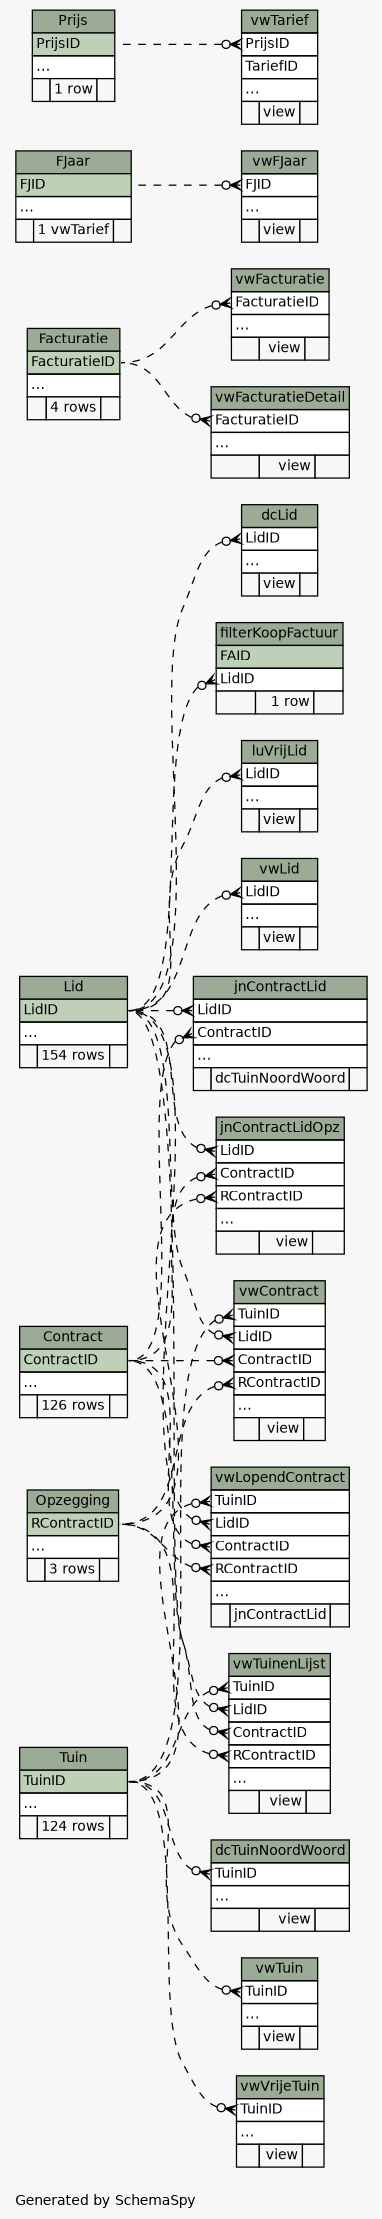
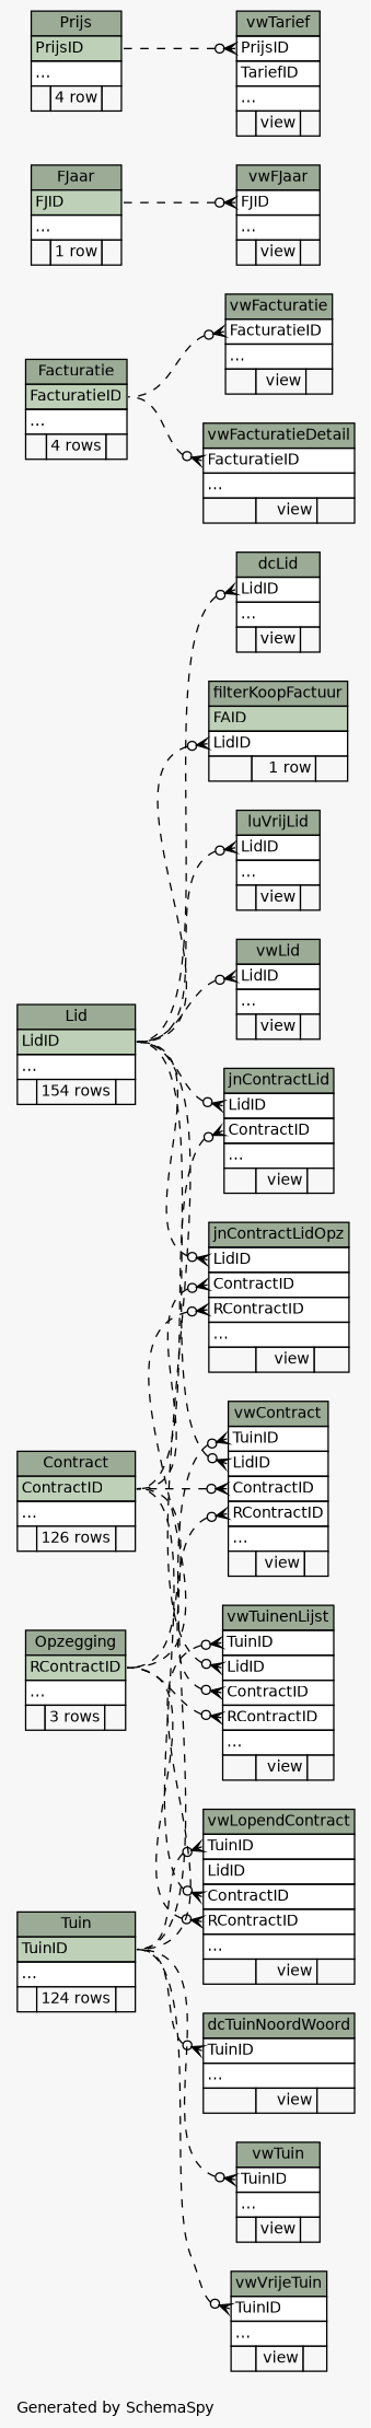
  digraph {
    bgcolor="#f7f7f7"
    fontname=Helvetica
    fontsize=11
    label="\nGenerated by SchemaSpy"
    labeljust=l
    nodesep=0.18
    rankdir=RL
    ranksep=0.46
    node [fontname=Helvetica fontsize=11 shape=plaintext]
    edge [arrowhead=none arrowsize=0.8 arrowtail=crowodot dir=back headport="LidID:e" style=dashed tailport="LidID:w"]
    n1 [label=<     <TABLE BORDER="0" CELLBORDER="1" CELLSPACING="0" BGCOLOR="#ffffff">       <TR><TD COLSPAN="3" BGCOLOR="#9bab96" ALIGN="CENTER">Contract</TD></TR>       <TR><TD PORT="ContractID" COLSPAN="3" BGCOLOR="#bed1b8" ALIGN="LEFT">ContractID</TD></TR>       <TR><TD PORT="elipses" COLSPAN="3" ALIGN="LEFT">...</TD></TR>       <TR><TD ALIGN="LEFT" BGCOLOR="#f7f7f7">  </TD><TD ALIGN="RIGHT" BGCOLOR="#f7f7f7">126 rows</TD><TD ALIGN="RIGHT" BGCOLOR="#f7f7f7">  </TD></TR>     </TABLE>>]
    n2 [label=<     <TABLE BORDER="0" CELLBORDER="1" CELLSPACING="0" BGCOLOR="#ffffff">       <TR><TD COLSPAN="3" BGCOLOR="#9bab96" ALIGN="CENTER">dcLid</TD></TR>       <TR><TD PORT="LidID" COLSPAN="3" ALIGN="LEFT">LidID</TD></TR>       <TR><TD PORT="elipses" COLSPAN="3" ALIGN="LEFT">...</TD></TR>       <TR><TD ALIGN="LEFT" BGCOLOR="#f7f7f7">  </TD><TD ALIGN="RIGHT" BGCOLOR="#f7f7f7">view</TD><TD ALIGN="RIGHT" BGCOLOR="#f7f7f7">  </TD></TR>     </TABLE>>]
    n3 [label=<     <TABLE BORDER="0" CELLBORDER="1" CELLSPACING="0" BGCOLOR="#ffffff">       <TR><TD COLSPAN="3" BGCOLOR="#9bab96" ALIGN="CENTER">Lid</TD></TR>       <TR><TD PORT="LidID" COLSPAN="3" BGCOLOR="#bed1b8" ALIGN="LEFT">LidID</TD></TR>       <TR><TD PORT="elipses" COLSPAN="3" ALIGN="LEFT">...</TD></TR>       <TR><TD ALIGN="LEFT" BGCOLOR="#f7f7f7">  </TD><TD ALIGN="RIGHT" BGCOLOR="#f7f7f7">154 rows</TD><TD ALIGN="RIGHT" BGCOLOR="#f7f7f7">  </TD></TR>     </TABLE>>]
    n4 [label=<     <TABLE BORDER="0" CELLBORDER="1" CELLSPACING="0" BGCOLOR="#ffffff">       <TR><TD COLSPAN="3" BGCOLOR="#9bab96" ALIGN="CENTER">dcTuinNoordWoord</TD></TR>       <TR><TD PORT="TuinID" COLSPAN="3" ALIGN="LEFT">TuinID</TD></TR>       <TR><TD PORT="elipses" COLSPAN="3" ALIGN="LEFT">...</TD></TR>       <TR><TD ALIGN="LEFT" BGCOLOR="#f7f7f7">  </TD><TD ALIGN="RIGHT" BGCOLOR="#f7f7f7">view</TD><TD ALIGN="RIGHT" BGCOLOR="#f7f7f7">  </TD></TR>     </TABLE>>]
    n5 [label=<     <TABLE BORDER="0" CELLBORDER="1" CELLSPACING="0" BGCOLOR="#ffffff">       <TR><TD COLSPAN="3" BGCOLOR="#9bab96" ALIGN="CENTER">Tuin</TD></TR>       <TR><TD PORT="TuinID" COLSPAN="3" BGCOLOR="#bed1b8" ALIGN="LEFT">TuinID</TD></TR>       <TR><TD PORT="elipses" COLSPAN="3" ALIGN="LEFT">...</TD></TR>       <TR><TD ALIGN="LEFT" BGCOLOR="#f7f7f7">  </TD><TD ALIGN="RIGHT" BGCOLOR="#f7f7f7">124 rows</TD><TD ALIGN="RIGHT" BGCOLOR="#f7f7f7">  </TD></TR>     </TABLE>>]
    n6 [label=<     <TABLE BORDER="0" CELLBORDER="1" CELLSPACING="0" BGCOLOR="#ffffff">       <TR><TD COLSPAN="3" BGCOLOR="#9bab96" ALIGN="CENTER">Facturatie</TD></TR>       <TR><TD PORT="FacturatieID" COLSPAN="3" BGCOLOR="#bed1b8" ALIGN="LEFT">FacturatieID</TD></TR>       <TR><TD PORT="elipses" COLSPAN="3" ALIGN="LEFT">...</TD></TR>       <TR><TD ALIGN="LEFT" BGCOLOR="#f7f7f7">  </TD><TD ALIGN="RIGHT" BGCOLOR="#f7f7f7">4 rows</TD><TD ALIGN="RIGHT" BGCOLOR="#f7f7f7">  </TD></TR>     </TABLE>>]
    n7 [label=<     <TABLE BORDER="0" CELLBORDER="1" CELLSPACING="0" BGCOLOR="#ffffff">       <TR><TD COLSPAN="3" BGCOLOR="#9bab96" ALIGN="CENTER">filterKoopFactuur</TD></TR>       <TR><TD PORT="FAID" COLSPAN="3" BGCOLOR="#bed1b8" ALIGN="LEFT">FAID</TD></TR>       <TR><TD PORT="LidID" COLSPAN="3" ALIGN="LEFT">LidID</TD></TR>       <TR><TD ALIGN="LEFT" BGCOLOR="#f7f7f7">  </TD><TD ALIGN="RIGHT" BGCOLOR="#f7f7f7">1 row</TD><TD ALIGN="RIGHT" BGCOLOR="#f7f7f7">  </TD></TR>     </TABLE>>]
-   n8 [label=<     <TABLE BORDER="0" CELLBORDER="1" CELLSPACING="0" BGCOLOR="#ffffff">       <TR><TD COLSPAN="3" BGCOLOR="#9bab96" ALIGN="CENTER">FJaar</TD></TR>       <TR><TD PORT="FJID" COLSPAN="3" BGCOLOR="#bed1b8" ALIGN="LEFT">FJID</TD></TR>       <TR><TD PORT="elipses" COLSPAN="3" ALIGN="LEFT">...</TD></TR>       <TR><TD ALIGN="LEFT" BGCOLOR="#f7f7f7">  </TD><TD ALIGN="RIGHT" BGCOLOR="#f7f7f7">1 vwTarief</TD><TD ALIGN="RIGHT" BGCOLOR="#f7f7f7">  </TD></TR>     </TABLE>>]
-   n9 [label=<     <TABLE BORDER="0" CELLBORDER="1" CELLSPACING="0" BGCOLOR="#ffffff">       <TR><TD COLSPAN="3" BGCOLOR="#9bab96" ALIGN="CENTER">jnContractLid</TD></TR>       <TR><TD PORT="LidID" COLSPAN="3" ALIGN="LEFT">LidID</TD></TR>       <TR><TD PORT="ContractID" COLSPAN="3" ALIGN="LEFT">ContractID</TD></TR>       <TR><TD PORT="elipses" COLSPAN="3" ALIGN="LEFT">...</TD></TR>       <TR><TD ALIGN="LEFT" BGCOLOR="#f7f7f7">  </TD><TD ALIGN="RIGHT" BGCOLOR="#f7f7f7">dcTuinNoordWoord</TD><TD ALIGN="RIGHT" BGCOLOR="#f7f7f7">  </TD></TR>     </TABLE>>]
+   n8 [label=<     <TABLE BORDER="0" CELLBORDER="1" CELLSPACING="0" BGCOLOR="#ffffff">       <TR><TD COLSPAN="3" BGCOLOR="#9bab96" ALIGN="CENTER">FJaar</TD></TR>       <TR><TD PORT="FJID" COLSPAN="3" BGCOLOR="#bed1b8" ALIGN="LEFT">FJID</TD></TR>       <TR><TD PORT="elipses" COLSPAN="3" ALIGN="LEFT">...</TD></TR>       <TR><TD ALIGN="LEFT" BGCOLOR="#f7f7f7">  </TD><TD ALIGN="RIGHT" BGCOLOR="#f7f7f7">1 row</TD><TD ALIGN="RIGHT" BGCOLOR="#f7f7f7">  </TD></TR>     </TABLE>>]
+   n9 [label=<     <TABLE BORDER="0" CELLBORDER="1" CELLSPACING="0" BGCOLOR="#ffffff">       <TR><TD COLSPAN="3" BGCOLOR="#9bab96" ALIGN="CENTER">jnContractLid</TD></TR>       <TR><TD PORT="LidID" COLSPAN="3" ALIGN="LEFT">LidID</TD></TR>       <TR><TD PORT="ContractID" COLSPAN="3" ALIGN="LEFT">ContractID</TD></TR>       <TR><TD PORT="elipses" COLSPAN="3" ALIGN="LEFT">...</TD></TR>       <TR><TD ALIGN="LEFT" BGCOLOR="#f7f7f7">  </TD><TD ALIGN="RIGHT" BGCOLOR="#f7f7f7">view</TD><TD ALIGN="RIGHT" BGCOLOR="#f7f7f7">  </TD></TR>     </TABLE>>]
    n10 [label=<     <TABLE BORDER="0" CELLBORDER="1" CELLSPACING="0" BGCOLOR="#ffffff">       <TR><TD COLSPAN="3" BGCOLOR="#9bab96" ALIGN="CENTER">jnContractLidOpz</TD></TR>       <TR><TD PORT="LidID" COLSPAN="3" ALIGN="LEFT">LidID</TD></TR>       <TR><TD PORT="ContractID" COLSPAN="3" ALIGN="LEFT">ContractID</TD></TR>       <TR><TD PORT="RContractID" COLSPAN="3" ALIGN="LEFT">RContractID</TD></TR>       <TR><TD PORT="elipses" COLSPAN="3" ALIGN="LEFT">...</TD></TR>       <TR><TD ALIGN="LEFT" BGCOLOR="#f7f7f7">  </TD><TD ALIGN="RIGHT" BGCOLOR="#f7f7f7">view</TD><TD ALIGN="RIGHT" BGCOLOR="#f7f7f7">  </TD></TR>     </TABLE>>]
    n11 [label=<     <TABLE BORDER="0" CELLBORDER="1" CELLSPACING="0" BGCOLOR="#ffffff">       <TR><TD COLSPAN="3" BGCOLOR="#9bab96" ALIGN="CENTER">Opzegging</TD></TR>       <TR><TD PORT="RContractID" COLSPAN="3" BGCOLOR="#bed1b8" ALIGN="LEFT">RContractID</TD></TR>       <TR><TD PORT="elipses" COLSPAN="3" ALIGN="LEFT">...</TD></TR>       <TR><TD ALIGN="LEFT" BGCOLOR="#f7f7f7">  </TD><TD ALIGN="RIGHT" BGCOLOR="#f7f7f7">3 rows</TD><TD ALIGN="RIGHT" BGCOLOR="#f7f7f7">  </TD></TR>     </TABLE>>]
    n12 [label=<     <TABLE BORDER="0" CELLBORDER="1" CELLSPACING="0" BGCOLOR="#ffffff">       <TR><TD COLSPAN="3" BGCOLOR="#9bab96" ALIGN="CENTER">luVrijLid</TD></TR>       <TR><TD PORT="LidID" COLSPAN="3" ALIGN="LEFT">LidID</TD></TR>       <TR><TD PORT="elipses" COLSPAN="3" ALIGN="LEFT">...</TD></TR>       <TR><TD ALIGN="LEFT" BGCOLOR="#f7f7f7">  </TD><TD ALIGN="RIGHT" BGCOLOR="#f7f7f7">view</TD><TD ALIGN="RIGHT" BGCOLOR="#f7f7f7">  </TD></TR>     </TABLE>>]
-   n13 [label=<     <TABLE BORDER="0" CELLBORDER="1" CELLSPACING="0" BGCOLOR="#ffffff">       <TR><TD COLSPAN="3" BGCOLOR="#9bab96" ALIGN="CENTER">Prijs</TD></TR>       <TR><TD PORT="PrijsID" COLSPAN="3" BGCOLOR="#bed1b8" ALIGN="LEFT">PrijsID</TD></TR>       <TR><TD PORT="elipses" COLSPAN="3" ALIGN="LEFT">...</TD></TR>       <TR><TD ALIGN="LEFT" BGCOLOR="#f7f7f7">  </TD><TD ALIGN="RIGHT" BGCOLOR="#f7f7f7">1 row</TD><TD ALIGN="RIGHT" BGCOLOR="#f7f7f7">  </TD></TR>     </TABLE>>]
+   n13 [label=<     <TABLE BORDER="0" CELLBORDER="1" CELLSPACING="0" BGCOLOR="#ffffff">       <TR><TD COLSPAN="3" BGCOLOR="#9bab96" ALIGN="CENTER">Prijs</TD></TR>       <TR><TD PORT="PrijsID" COLSPAN="3" BGCOLOR="#bed1b8" ALIGN="LEFT">PrijsID</TD></TR>       <TR><TD PORT="elipses" COLSPAN="3" ALIGN="LEFT">...</TD></TR>       <TR><TD ALIGN="LEFT" BGCOLOR="#f7f7f7">  </TD><TD ALIGN="RIGHT" BGCOLOR="#f7f7f7">4 row</TD><TD ALIGN="RIGHT" BGCOLOR="#f7f7f7">  </TD></TR>     </TABLE>>]
    n14 [label=<     <TABLE BORDER="0" CELLBORDER="1" CELLSPACING="0" BGCOLOR="#ffffff">       <TR><TD COLSPAN="3" BGCOLOR="#9bab96" ALIGN="CENTER">vwContract</TD></TR>       <TR><TD PORT="TuinID" COLSPAN="3" ALIGN="LEFT">TuinID</TD></TR>       <TR><TD PORT="LidID" COLSPAN="3" ALIGN="LEFT">LidID</TD></TR>       <TR><TD PORT="ContractID" COLSPAN="3" ALIGN="LEFT">ContractID</TD></TR>       <TR><TD PORT="RContractID" COLSPAN="3" ALIGN="LEFT">RContractID</TD></TR>       <TR><TD PORT="elipses" COLSPAN="3" ALIGN="LEFT">...</TD></TR>       <TR><TD ALIGN="LEFT" BGCOLOR="#f7f7f7">  </TD><TD ALIGN="RIGHT" BGCOLOR="#f7f7f7">view</TD><TD ALIGN="RIGHT" BGCOLOR="#f7f7f7">  </TD></TR>     </TABLE>>]
    n15 [label=<     <TABLE BORDER="0" CELLBORDER="1" CELLSPACING="0" BGCOLOR="#ffffff">       <TR><TD COLSPAN="3" BGCOLOR="#9bab96" ALIGN="CENTER">vwFacturatie</TD></TR>       <TR><TD PORT="FacturatieID" COLSPAN="3" ALIGN="LEFT">FacturatieID</TD></TR>       <TR><TD PORT="elipses" COLSPAN="3" ALIGN="LEFT">...</TD></TR>       <TR><TD ALIGN="LEFT" BGCOLOR="#f7f7f7">  </TD><TD ALIGN="RIGHT" BGCOLOR="#f7f7f7">view</TD><TD ALIGN="RIGHT" BGCOLOR="#f7f7f7">  </TD></TR>     </TABLE>>]
    n16 [label=<     <TABLE BORDER="0" CELLBORDER="1" CELLSPACING="0" BGCOLOR="#ffffff">       <TR><TD COLSPAN="3" BGCOLOR="#9bab96" ALIGN="CENTER">vwFacturatieDetail</TD></TR>       <TR><TD PORT="FacturatieID" COLSPAN="3" ALIGN="LEFT">FacturatieID</TD></TR>       <TR><TD PORT="elipses" COLSPAN="3" ALIGN="LEFT">...</TD></TR>       <TR><TD ALIGN="LEFT" BGCOLOR="#f7f7f7">  </TD><TD ALIGN="RIGHT" BGCOLOR="#f7f7f7">view</TD><TD ALIGN="RIGHT" BGCOLOR="#f7f7f7">  </TD></TR>     </TABLE>>]
    n17 [label=<     <TABLE BORDER="0" CELLBORDER="1" CELLSPACING="0" BGCOLOR="#ffffff">       <TR><TD COLSPAN="3" BGCOLOR="#9bab96" ALIGN="CENTER">vwFJaar</TD></TR>       <TR><TD PORT="FJID" COLSPAN="3" ALIGN="LEFT">FJID</TD></TR>       <TR><TD PORT="elipses" COLSPAN="3" ALIGN="LEFT">...</TD></TR>       <TR><TD ALIGN="LEFT" BGCOLOR="#f7f7f7">  </TD><TD ALIGN="RIGHT" BGCOLOR="#f7f7f7">view</TD><TD ALIGN="RIGHT" BGCOLOR="#f7f7f7">  </TD></TR>     </TABLE>>]
    n18 [label=<     <TABLE BORDER="0" CELLBORDER="1" CELLSPACING="0" BGCOLOR="#ffffff">       <TR><TD COLSPAN="3" BGCOLOR="#9bab96" ALIGN="CENTER">vwLid</TD></TR>       <TR><TD PORT="LidID" COLSPAN="3" ALIGN="LEFT">LidID</TD></TR>       <TR><TD PORT="elipses" COLSPAN="3" ALIGN="LEFT">...</TD></TR>       <TR><TD ALIGN="LEFT" BGCOLOR="#f7f7f7">  </TD><TD ALIGN="RIGHT" BGCOLOR="#f7f7f7">view</TD><TD ALIGN="RIGHT" BGCOLOR="#f7f7f7">  </TD></TR>     </TABLE>>]
-   n19 [label=<     <TABLE BORDER="0" CELLBORDER="1" CELLSPACING="0" BGCOLOR="#ffffff">       <TR><TD COLSPAN="3" BGCOLOR="#9bab96" ALIGN="CENTER">vwLopendContract</TD></TR>       <TR><TD PORT="TuinID" COLSPAN="3" ALIGN="LEFT">TuinID</TD></TR>       <TR><TD PORT="LidID" COLSPAN="3" ALIGN="LEFT">LidID</TD></TR>       <TR><TD PORT="ContractID" COLSPAN="3" ALIGN="LEFT">ContractID</TD></TR>       <TR><TD PORT="RContractID" COLSPAN="3" ALIGN="LEFT">RContractID</TD></TR>       <TR><TD PORT="elipses" COLSPAN="3" ALIGN="LEFT">...</TD></TR>       <TR><TD ALIGN="LEFT" BGCOLOR="#f7f7f7">  </TD><TD ALIGN="RIGHT" BGCOLOR="#f7f7f7">jnContractLid</TD><TD ALIGN="RIGHT" BGCOLOR="#f7f7f7">  </TD></TR>     </TABLE>>]
+   n19 [label=<     <TABLE BORDER="0" CELLBORDER="1" CELLSPACING="0" BGCOLOR="#ffffff">       <TR><TD COLSPAN="3" BGCOLOR="#9bab96" ALIGN="CENTER">vwLopendContract</TD></TR>       <TR><TD PORT="TuinID" COLSPAN="3" ALIGN="LEFT">TuinID</TD></TR>       <TR><TD PORT="LidID" COLSPAN="3" ALIGN="LEFT">LidID</TD></TR>       <TR><TD PORT="ContractID" COLSPAN="3" ALIGN="LEFT">ContractID</TD></TR>       <TR><TD PORT="RContractID" COLSPAN="3" ALIGN="LEFT">RContractID</TD></TR>       <TR><TD PORT="elipses" COLSPAN="3" ALIGN="LEFT">...</TD></TR>       <TR><TD ALIGN="LEFT" BGCOLOR="#f7f7f7">  </TD><TD ALIGN="RIGHT" BGCOLOR="#f7f7f7">view</TD><TD ALIGN="RIGHT" BGCOLOR="#f7f7f7">  </TD></TR>     </TABLE>>]
    n20 [label=<     <TABLE BORDER="0" CELLBORDER="1" CELLSPACING="0" BGCOLOR="#ffffff">       <TR><TD COLSPAN="3" BGCOLOR="#9bab96" ALIGN="CENTER">vwTarief</TD></TR>       <TR><TD PORT="PrijsID" COLSPAN="3" ALIGN="LEFT">PrijsID</TD></TR>       <TR><TD PORT="TariefID" COLSPAN="3" ALIGN="LEFT">TariefID</TD></TR>       <TR><TD PORT="elipses" COLSPAN="3" ALIGN="LEFT">...</TD></TR>       <TR><TD ALIGN="LEFT" BGCOLOR="#f7f7f7">  </TD><TD ALIGN="RIGHT" BGCOLOR="#f7f7f7">view</TD><TD ALIGN="RIGHT" BGCOLOR="#f7f7f7">  </TD></TR>     </TABLE>>]
    n21 [label=<     <TABLE BORDER="0" CELLBORDER="1" CELLSPACING="0" BGCOLOR="#ffffff">       <TR><TD COLSPAN="3" BGCOLOR="#9bab96" ALIGN="CENTER">vwTuin</TD></TR>       <TR><TD PORT="TuinID" COLSPAN="3" ALIGN="LEFT">TuinID</TD></TR>       <TR><TD PORT="elipses" COLSPAN="3" ALIGN="LEFT">...</TD></TR>       <TR><TD ALIGN="LEFT" BGCOLOR="#f7f7f7">  </TD><TD ALIGN="RIGHT" BGCOLOR="#f7f7f7">view</TD><TD ALIGN="RIGHT" BGCOLOR="#f7f7f7">  </TD></TR>     </TABLE>>]
    n22 [label=<     <TABLE BORDER="0" CELLBORDER="1" CELLSPACING="0" BGCOLOR="#ffffff">       <TR><TD COLSPAN="3" BGCOLOR="#9bab96" ALIGN="CENTER">vwTuinenLijst</TD></TR>       <TR><TD PORT="TuinID" COLSPAN="3" ALIGN="LEFT">TuinID</TD></TR>       <TR><TD PORT="LidID" COLSPAN="3" ALIGN="LEFT">LidID</TD></TR>       <TR><TD PORT="ContractID" COLSPAN="3" ALIGN="LEFT">ContractID</TD></TR>       <TR><TD PORT="RContractID" COLSPAN="3" ALIGN="LEFT">RContractID</TD></TR>       <TR><TD PORT="elipses" COLSPAN="3" ALIGN="LEFT">...</TD></TR>       <TR><TD ALIGN="LEFT" BGCOLOR="#f7f7f7">  </TD><TD ALIGN="RIGHT" BGCOLOR="#f7f7f7">view</TD><TD ALIGN="RIGHT" BGCOLOR="#f7f7f7">  </TD></TR>     </TABLE>>]
    n23 [label=<     <TABLE BORDER="0" CELLBORDER="1" CELLSPACING="0" BGCOLOR="#ffffff">       <TR><TD COLSPAN="3" BGCOLOR="#9bab96" ALIGN="CENTER">vwVrijeTuin</TD></TR>       <TR><TD PORT="TuinID" COLSPAN="3" ALIGN="LEFT">TuinID</TD></TR>       <TR><TD PORT="elipses" COLSPAN="3" ALIGN="LEFT">...</TD></TR>       <TR><TD ALIGN="LEFT" BGCOLOR="#f7f7f7">  </TD><TD ALIGN="RIGHT" BGCOLOR="#f7f7f7">view</TD><TD ALIGN="RIGHT" BGCOLOR="#f7f7f7">  </TD></TR>     </TABLE>>]
    n2 -> n3
    n4 -> n5 [headport="TuinID:e" tailport="TuinID:w"]
    n7 -> n3
    n9 -> n1 [headport="ContractID:e" tailport="ContractID:w"]
    n9 -> n3
    n10 -> n1 [headport="ContractID:e" tailport="ContractID:w"]
    n10 -> n3
    n10 -> n11 [headport="RContractID:e" tailport="RContractID:w"]
    n12 -> n3
    n14 -> n1 [headport="ContractID:e" tailport="ContractID:w"]
    n14 -> n3
    n14 -> n5 [headport="TuinID:e" tailport="TuinID:w"]
    n14 -> n11 [headport="RContractID:e" tailport="RContractID:w"]
    n15 -> n6 [headport="FacturatieID:e" tailport="FacturatieID:w"]
    n16 -> n6 [headport="FacturatieID:e" tailport="FacturatieID:w"]
    n17 -> n8 [headport="FJID:e" tailport="FJID:w"]
    n18 -> n3
    n19 -> n1 [headport="ContractID:e" tailport="ContractID:w"]
-   n19 -> n3
    n19 -> n5 [headport="TuinID:e" tailport="TuinID:w"]
    n19 -> n11 [headport="RContractID:e" tailport="RContractID:w"]
    n20 -> n13 [headport="PrijsID:e" tailport="PrijsID:w"]
    n21 -> n5 [headport="TuinID:e" tailport="TuinID:w"]
    n22 -> n1 [headport="ContractID:e" tailport="ContractID:w"]
    n22 -> n3
    n22 -> n5 [headport="TuinID:e" tailport="TuinID:w"]
    n22 -> n11 [headport="RContractID:e" tailport="RContractID:w"]
    n23 -> n5 [headport="TuinID:e" tailport="TuinID:w"]
  }
